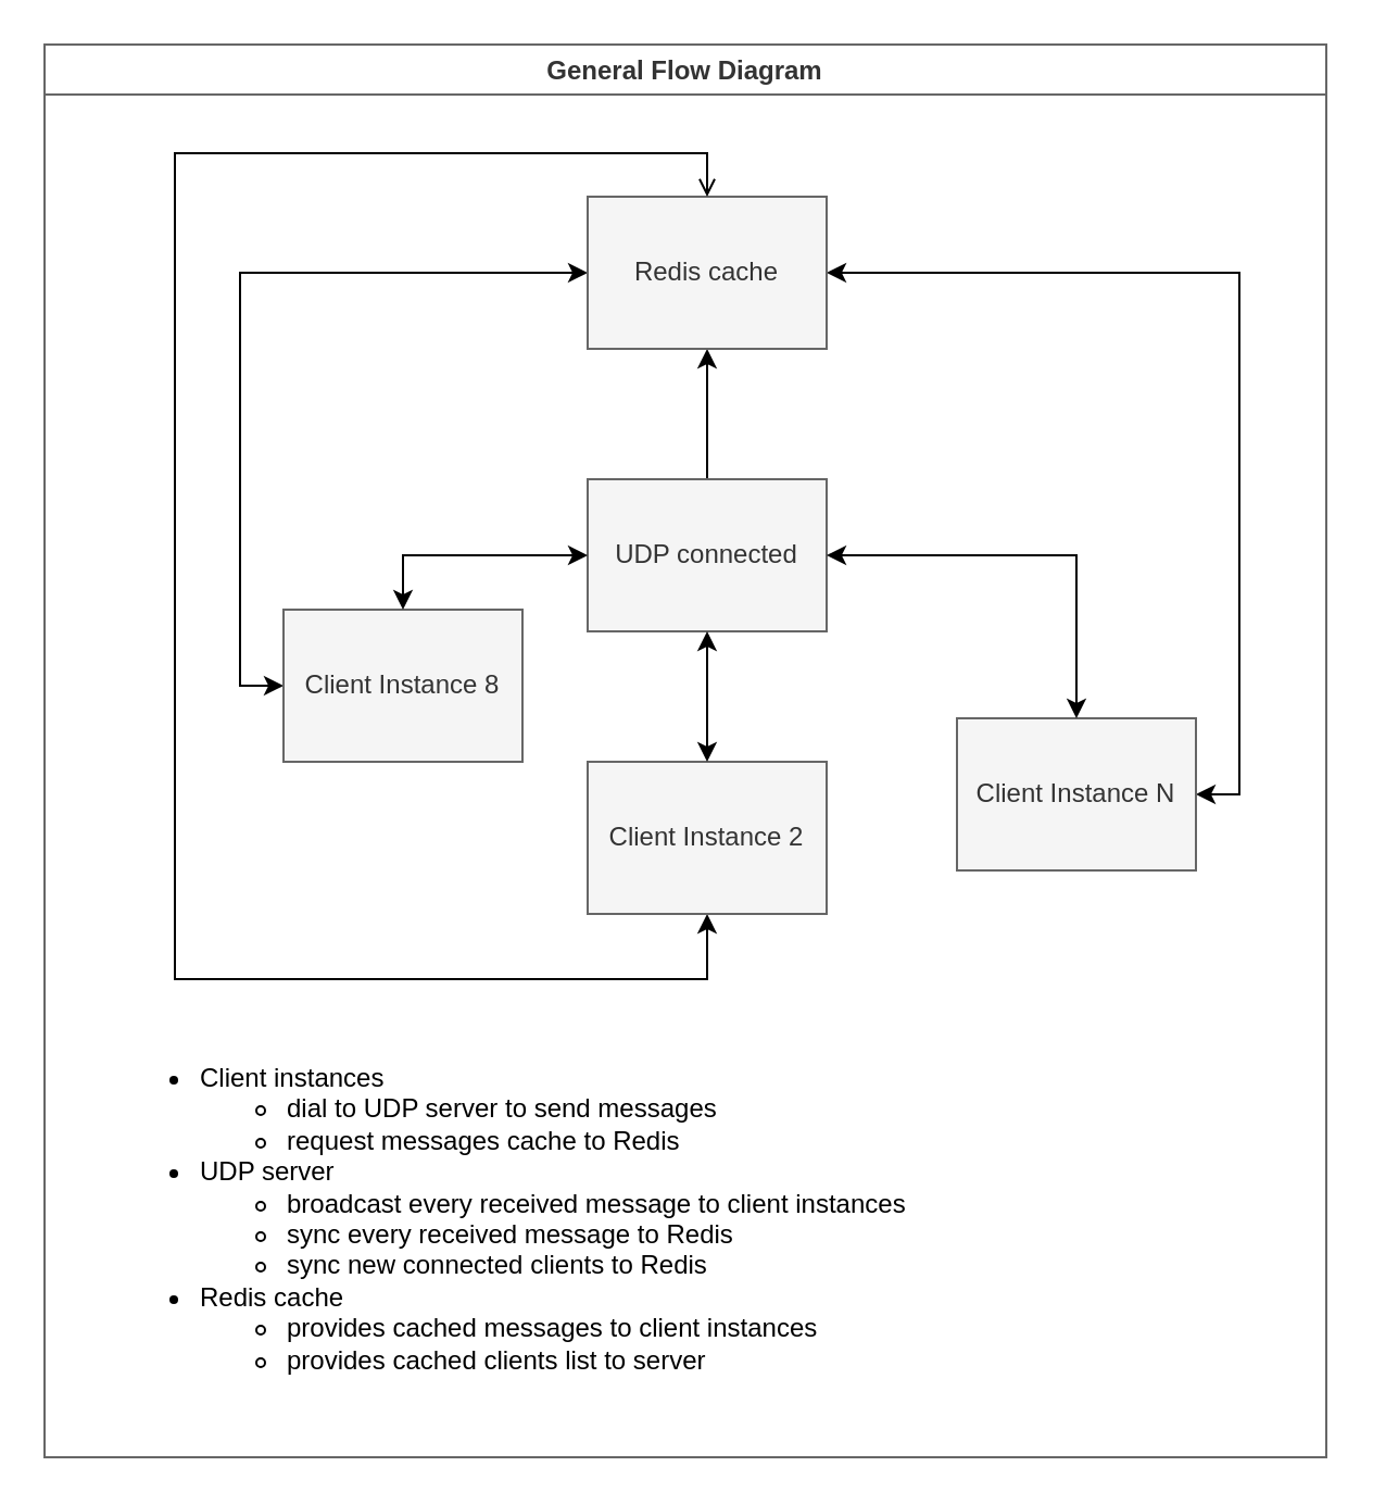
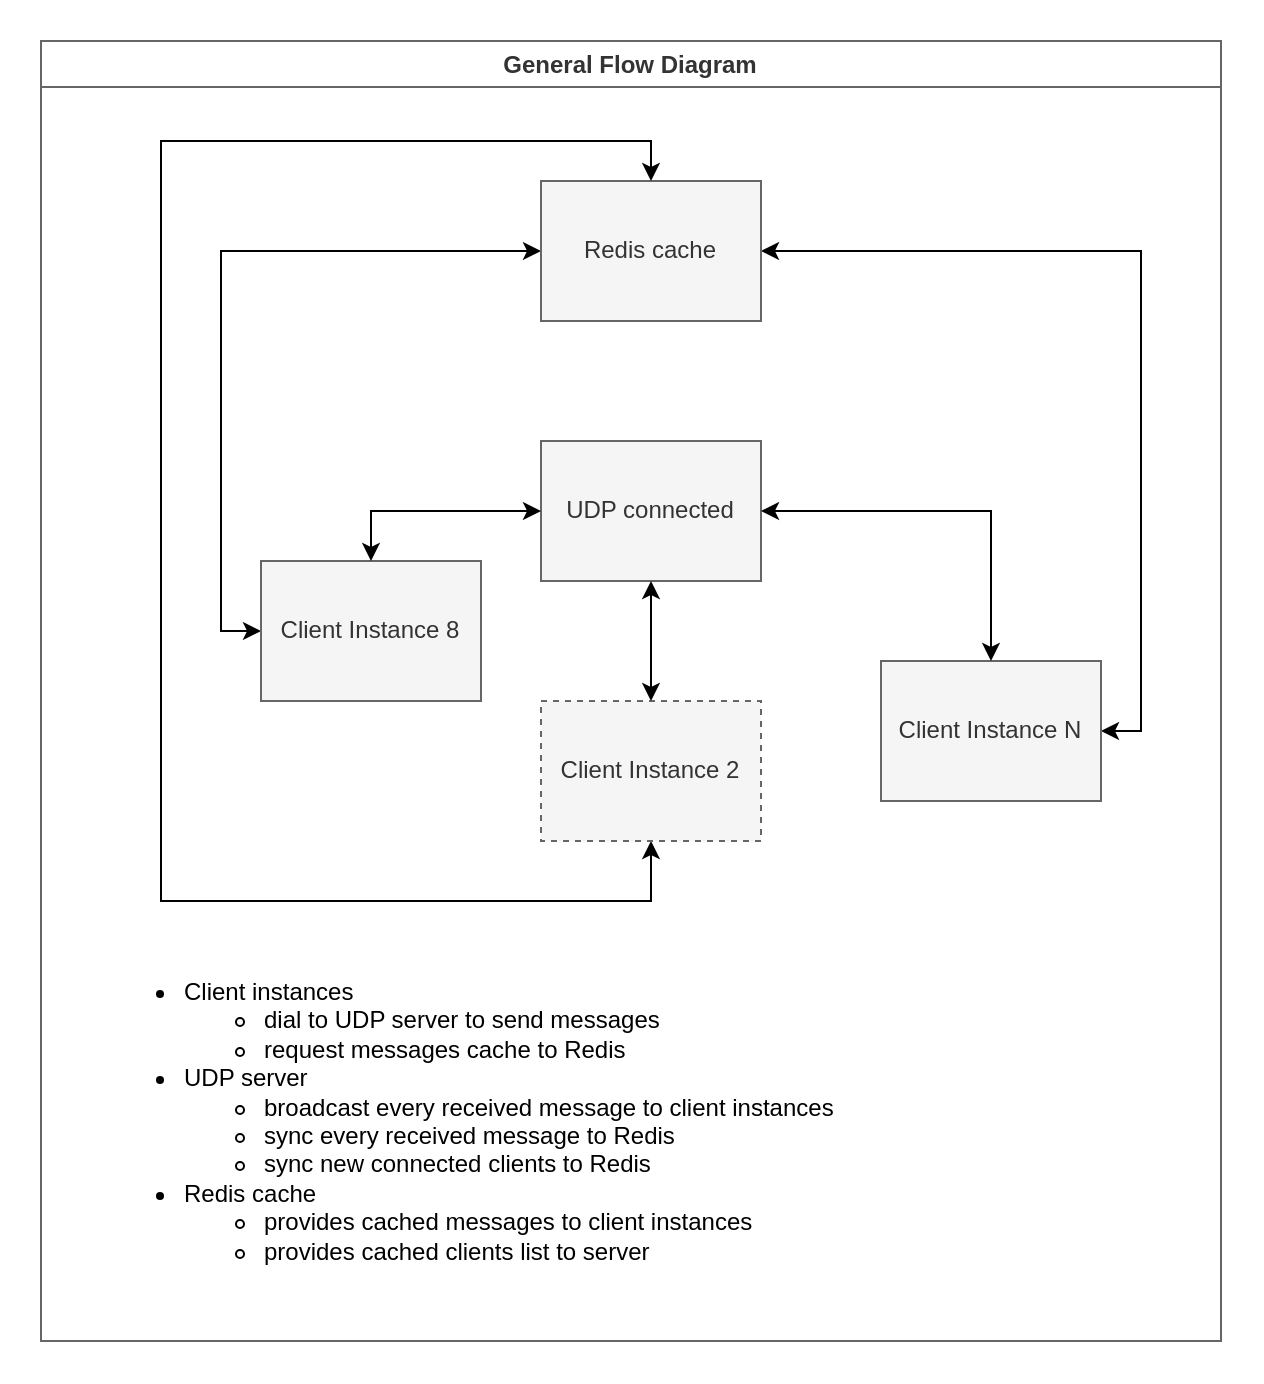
  <mxCell id="0" />
  <mxCell id="1" parent="0" />
  <mxCell id="2" value="General Flow Diagram" style="swimlane;strokeColor=#666666;fontColor=#333333;shadow=0;glass=0;sketch=0;" vertex="1" parent="1"><mxGeometry x="20" y="20" width="590" height="650" as="geometry" /></mxCell>
- <mxCell id="3" style="edgeStyle=none;rounded=0;orthogonalLoop=1;jettySize=auto;html=1;exitX=0.5;exitY=0;exitDx=0;exitDy=0;entryX=0.5;entryY=1;entryDx=0;entryDy=0;startArrow=none;startFill=0;" edge="1" parent="2" source="4" target="9"><mxGeometry relative="1" as="geometry" /></mxCell>
  <mxCell id="4" value="UDP connected" style="rounded=0;whiteSpace=wrap;html=1;fillColor=#f5f5f5;strokeColor=#666666;fontColor=#333333;" vertex="1" parent="2"><mxGeometry x="250" y="200" width="110" height="70" as="geometry" /></mxCell>
  <mxCell id="5" style="edgeStyle=orthogonalEdgeStyle;rounded=0;orthogonalLoop=1;jettySize=auto;html=1;exitX=0;exitY=0.5;exitDx=0;exitDy=0;entryX=0;entryY=0.5;entryDx=0;entryDy=0;startArrow=classic;startFill=1;" edge="1" parent="2" source="6" target="9"><mxGeometry relative="1" as="geometry" /></mxCell>
  <mxCell id="6" value="Client Instance 8" style="rounded=0;whiteSpace=wrap;html=1;fillColor=#f5f5f5;strokeColor=#666666;fontColor=#333333;" vertex="1" parent="2"><mxGeometry x="110" y="260" width="110" height="70" as="geometry" /></mxCell>
  <mxCell id="7" style="edgeStyle=orthogonalEdgeStyle;rounded=0;orthogonalLoop=1;jettySize=auto;html=1;exitX=1;exitY=0.5;exitDx=0;exitDy=0;entryX=1;entryY=0.5;entryDx=0;entryDy=0;startArrow=classic;startFill=1;" edge="1" parent="2" source="8" target="9"><mxGeometry relative="1" as="geometry" /></mxCell>
  <mxCell id="8" value="Client Instance N" style="rounded=0;whiteSpace=wrap;html=1;fillColor=#f5f5f5;strokeColor=#666666;fontColor=#333333;" vertex="1" parent="2"><mxGeometry x="420" y="310" width="110" height="70" as="geometry" /></mxCell>
  <mxCell id="9" value="Redis cache" style="rounded=0;whiteSpace=wrap;html=1;fillColor=#f5f5f5;strokeColor=#666666;fontColor=#333333;" vertex="1" parent="2"><mxGeometry x="250" y="70" width="110" height="70" as="geometry" /></mxCell>
  <mxCell id="10" style="rounded=0;orthogonalLoop=1;jettySize=auto;html=1;exitX=0;exitY=0.5;exitDx=0;exitDy=0;startArrow=classic;startFill=1;entryX=0.5;entryY=0;entryDx=0;entryDy=0;edgeStyle=orthogonalEdgeStyle;" edge="1" parent="2" source="4" target="6"><mxGeometry relative="1" as="geometry"><mxPoint x="100" y="350" as="targetPoint" /></mxGeometry></mxCell>
  <mxCell id="11" style="rounded=0;orthogonalLoop=1;jettySize=auto;html=1;exitX=1;exitY=0.5;exitDx=0;exitDy=0;startArrow=classic;startFill=1;entryX=0.5;entryY=0;entryDx=0;entryDy=0;edgeStyle=orthogonalEdgeStyle;" edge="1" parent="2" source="4" target="8"><mxGeometry relative="1" as="geometry"><mxPoint x="500" y="350" as="targetPoint" /></mxGeometry></mxCell>
- <mxCell id="12" style="edgeStyle=orthogonalEdgeStyle;rounded=0;orthogonalLoop=1;jettySize=auto;html=1;exitX=0.5;exitY=1;exitDx=0;exitDy=0;entryX=0.5;entryY=0;entryDx=0;entryDy=0;startArrow=classic;startFill=1;endArrow=open;" edge="1" parent="2" source="13" target="9"><mxGeometry relative="1" as="geometry"><Array as="points"><mxPoint x="305" y="430" /><mxPoint x="60" y="430" /><mxPoint x="60" y="50" /><mxPoint x="305" y="50" /></Array></mxGeometry></mxCell>
- <mxCell id="13" value="Client Instance 2" style="rounded=0;whiteSpace=wrap;html=1;fillColor=#f5f5f5;strokeColor=#666666;fontColor=#333333;" vertex="1" parent="2"><mxGeometry x="250" y="330" width="110" height="70" as="geometry" /></mxCell>
+ <mxCell id="12" style="edgeStyle=orthogonalEdgeStyle;rounded=0;orthogonalLoop=1;jettySize=auto;html=1;exitX=0.5;exitY=1;exitDx=0;exitDy=0;entryX=0.5;entryY=0;entryDx=0;entryDy=0;startArrow=classic;startFill=1;" edge="1" parent="2" source="13" target="9"><mxGeometry relative="1" as="geometry"><Array as="points"><mxPoint x="305" y="430" /><mxPoint x="60" y="430" /><mxPoint x="60" y="50" /><mxPoint x="305" y="50" /></Array></mxGeometry></mxCell>
+ <mxCell id="13" value="Client Instance 2" style="rounded=0;whiteSpace=wrap;html=1;fillColor=#f5f5f5;strokeColor=#666666;fontColor=#333333;dashed=1;" vertex="1" parent="2"><mxGeometry x="250" y="330" width="110" height="70" as="geometry" /></mxCell>
  <mxCell id="14" value="" style="edgeStyle=orthogonalEdgeStyle;rounded=0;orthogonalLoop=1;jettySize=auto;html=1;startArrow=classic;startFill=1;" edge="1" parent="2" source="4" target="13"><mxGeometry relative="1" as="geometry" /></mxCell>
  <mxCell id="15" value="&lt;ul&gt;&lt;li&gt;Client instances&lt;/li&gt;&lt;ul&gt;&lt;li&gt;dial to UDP server to send messages&lt;/li&gt;&lt;li&gt;request messages cache to Redis&lt;/li&gt;&lt;/ul&gt;&lt;li&gt;UDP server&lt;/li&gt;&lt;ul&gt;&lt;li&gt;broadcast every received message to client instances&lt;/li&gt;&lt;li&gt;sync every received message to Redis&lt;/li&gt;&lt;li&gt;sync new connected clients to Redis&lt;/li&gt;&lt;/ul&gt;&lt;li&gt;Redis cache&lt;/li&gt;&lt;ul&gt;&lt;li&gt;provides cached messages to client instances&lt;/li&gt;&lt;li&gt;provides cached clients list to server&lt;/li&gt;&lt;/ul&gt;&lt;/ul&gt;" style="text;html=1;strokeColor=none;fillColor=none;align=left;verticalAlign=top;whiteSpace=wrap;rounded=0;fontSize=12;" vertex="1" parent="2"><mxGeometry x="30" y="450" width="390" height="160" as="geometry" /></mxCell>
